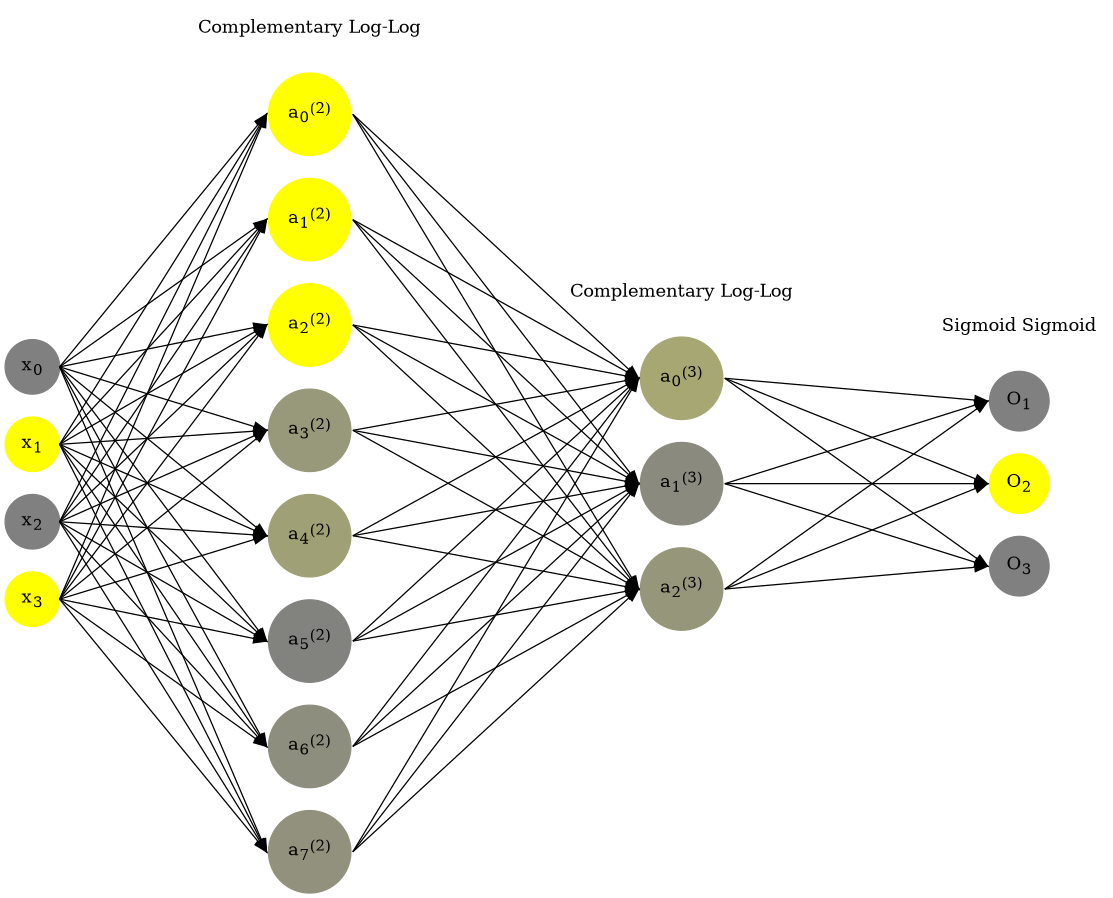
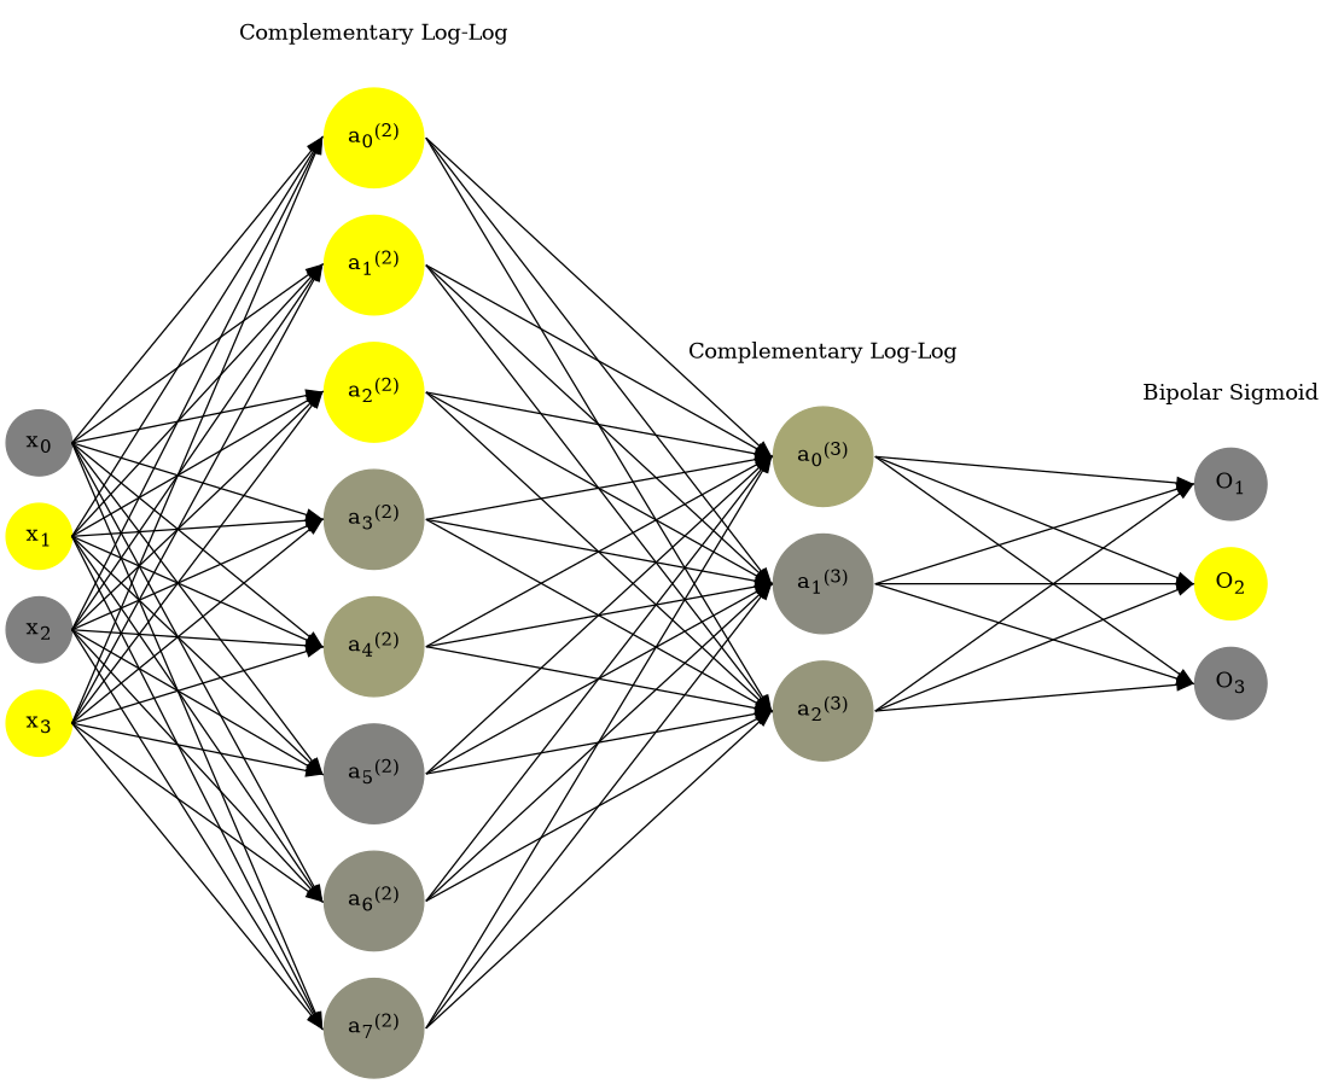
  digraph {
    rankdir=LR
    ranksep=1.4
    splines=false
    node [color="0.1667, 0.0, 0.5" fillcolor="0.1667, 0.0, 0.5" shape=circle style=filled]
    edge [headport=w style=solid tailport=e]
    n1 [label=<x<sub>0</sub>>]
    n2 [color="0.1667, 1.0, 1.0" fillcolor="0.1667, 1.0, 1.0" label=<x<sub>1</sub>>]
    n3 [label=<x<sub>2</sub>>]
    n4 [color="0.1667, 1.0, 1.0" fillcolor="0.1667, 1.0, 1.0" label=<x<sub>3</sub>>]
    n5 [color="0.1667, 0.999779, 0.999889" fillcolor="0.1667, 0.999779, 0.999889" label=<a<sub>0</sub><sup>(2)</sup>>]
    n6 [color="0.1667, 1.000000, 1.000000" fillcolor="0.1667, 1.000000, 1.000000" label=<a<sub>1</sub><sup>(2)</sup>>]
    n7 [color="0.1667, 0.999996, 0.999998" fillcolor="0.1667, 0.999996, 0.999998" label=<a<sub>2</sub><sup>(2)</sup>>]
    n8 [color="0.1667, 0.193692, 0.596846" fillcolor="0.1667, 0.193692, 0.596846" label=<a<sub>3</sub><sup>(2)</sup>>]
    n9 [color="0.1667, 0.254078, 0.627039" fillcolor="0.1667, 0.254078, 0.627039" label=<a<sub>4</sub><sup>(2)</sup>>]
    n10 [color="0.1667, 0.017419, 0.508710" fillcolor="0.1667, 0.017419, 0.508710" label=<a<sub>5</sub><sup>(2)</sup>>]
    n11 [color="0.1667, 0.111680, 0.555840" fillcolor="0.1667, 0.111680, 0.555840" label=<a<sub>6</sub><sup>(2)</sup>>]
    n12 [color="0.1667, 0.139945, 0.569972" fillcolor="0.1667, 0.139945, 0.569972" label=<a<sub>7</sub><sup>(2)</sup>>]
    n13 [color="0.1667, 0.308915, 0.654458" fillcolor="0.1667, 0.308915, 0.654458" label=<a<sub>0</sub><sup>(3)</sup>>]
    n14 [color="0.1667, 0.083113, 0.541557" fillcolor="0.1667, 0.083113, 0.541557" label=<a<sub>1</sub><sup>(3)</sup>>]
    n15 [color="0.1667, 0.178421, 0.589211" fillcolor="0.1667, 0.178421, 0.589211" label=<a<sub>2</sub><sup>(3)</sup>>]
    n16 [label=<O<sub>1</sub>>]
    n17 [color="0.1667, 1.0, 1.0" fillcolor="0.1667, 1.0, 1.0" label=<O<sub>2</sub>>]
    n18 [label=<O<sub>3</sub>>]
    n19 [label="Complementary Log-Log" shape=plaintext color="" fillcolor="" style=""]
    n20 [label="Complementary Log-Log" shape=plaintext color="" fillcolor="" style=""]
-   n21 [label="Sigmoid Sigmoid" shape=plaintext color="" fillcolor="" style=""]
+   n21 [label="Bipolar Sigmoid" shape=plaintext color="" fillcolor="" style=""]
    subgraph sub_1 {
      n1
    }
    subgraph sub_2 {
      n2
    }
    subgraph sub_3 {
      n3
    }
    subgraph sub_4 {
      n4
    }
    subgraph sub_5 {
      n5
    }
    subgraph sub_6 {
      n6
    }
    subgraph sub_7 {
      n7
    }
    subgraph sub_8 {
      n8
    }
    subgraph sub_9 {
      n9
    }
    subgraph sub_10 {
      n10
    }
    subgraph sub_11 {
      n11
    }
    subgraph sub_12 {
      n12
    }
    subgraph sub_13 {
      n13
    }
    subgraph sub_14 {
      n14
    }
    subgraph sub_15 {
      n15
    }
    subgraph sub_16 {
      n16
    }
    subgraph sub_17 {
      n17
    }
    subgraph sub_18 {
      n18
    }
    subgraph sub_19 {
      rank=same
      n1
      n2
      n3
      n4
    }
    subgraph sub_20 {
      rank=same
      n5
      n6
      n7
      n8
      n9
      n10
      n11
      n12
    }
    subgraph sub_21 {
      rank=same
      n13
      n14
      n15
    }
    subgraph sub_22 {
      rank=same
      n16
      n17
      n18
    }
    subgraph sub_23 {
      rank=same
      n5
      n19
    }
    subgraph sub_24 {
      rank=same
      n13
      n20
    }
    subgraph sub_25 {
      rank=same
      n16
      n21
    }
    n1 -> n2 [style=invis]
    n1 -> n5
    n1 -> n6
    n1 -> n7
    n1 -> n8
    n1 -> n9
    n1 -> n10
    n1 -> n11
    n1 -> n12
    n2 -> n3 [style=invis]
    n2 -> n5
    n2 -> n6
    n2 -> n7
    n2 -> n8
    n2 -> n9
    n2 -> n10
    n2 -> n11
    n2 -> n12
    n3 -> n4 [style=invis]
    n3 -> n5
    n3 -> n6
    n3 -> n7
    n3 -> n8
    n3 -> n9
    n3 -> n10
    n3 -> n11
    n3 -> n12
    n4 -> n5
    n4 -> n6
    n4 -> n7
    n4 -> n8
    n4 -> n9
    n4 -> n10
    n4 -> n11
    n4 -> n12
    n5 -> n6 [style=invis]
    n5 -> n13
    n5 -> n14
    n5 -> n15
    n6 -> n7 [style=invis]
    n6 -> n13
    n6 -> n14
    n6 -> n15
    n7 -> n8 [style=invis]
    n7 -> n13
    n7 -> n14
    n7 -> n15
    n8 -> n9 [style=invis]
    n8 -> n13
    n8 -> n14
    n8 -> n15
    n9 -> n10 [style=invis]
    n9 -> n13
    n9 -> n14
    n9 -> n15
    n10 -> n11 [style=invis]
    n10 -> n13
    n10 -> n14
    n10 -> n15
    n11 -> n12 [style=invis]
    n11 -> n13
    n11 -> n14
    n11 -> n15
    n12 -> n13
    n12 -> n14
    n12 -> n15
    n13 -> n14 [style=invis]
    n13 -> n16
    n13 -> n17
    n13 -> n18
    n14 -> n15 [style=invis]
    n14 -> n16
    n14 -> n17
    n14 -> n18
    n15 -> n16
    n15 -> n17
    n15 -> n18
    n16 -> n17 [style=invis]
    n17 -> n18 [style=invis]
    n19 -> n5 [style=invis]
    n20 -> n13 [style=invis]
    n21 -> n16 [style=invis]
  }
